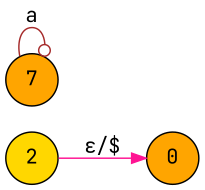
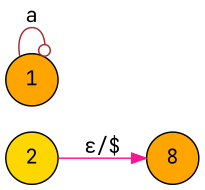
  digraph {
    fontname="JetBrains Mono"
    rankdir=LR
    node [fillcolor=orange fontname="JetBrains Mono" shape=circle style=filled]
    edge [fontname="JetBrains Mono"]
-   n1 [label=0]
-   1 [label=7]
+   n1 [label=8]
+   1
    2 [fillcolor=gold]
    1 -> 1 [arrowhead=odot color=brown label=a]
    2 -> n1 [arrowhead=normal color=deeppink label="&epsilon;/$"]
  }
